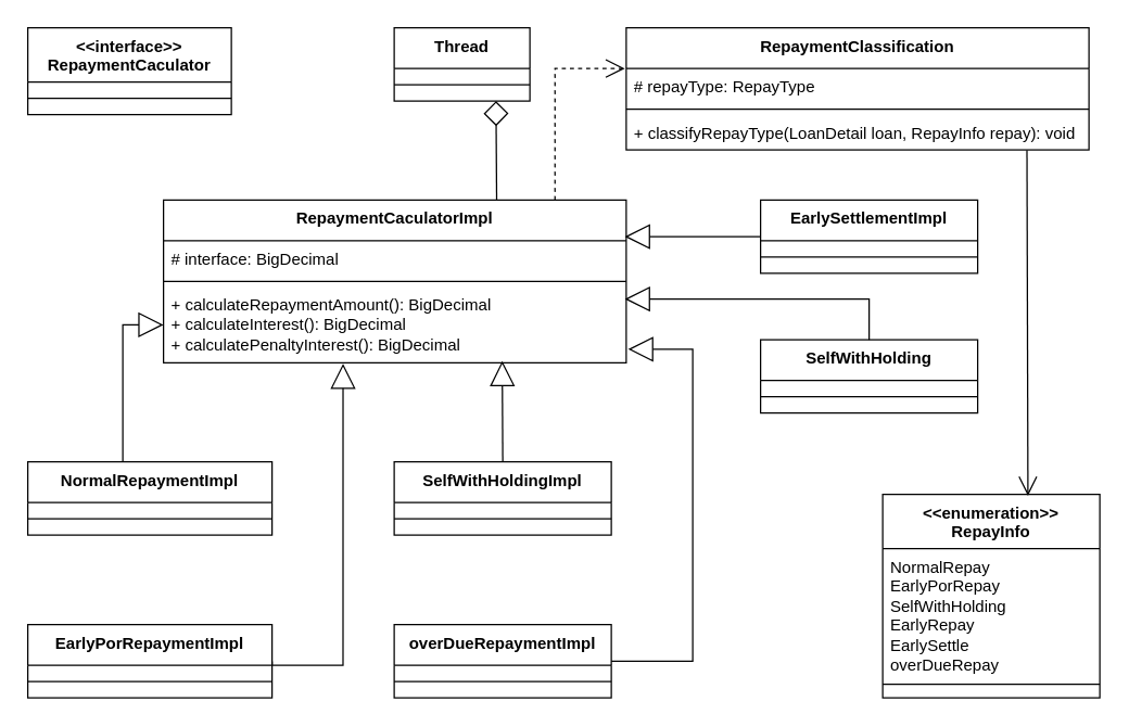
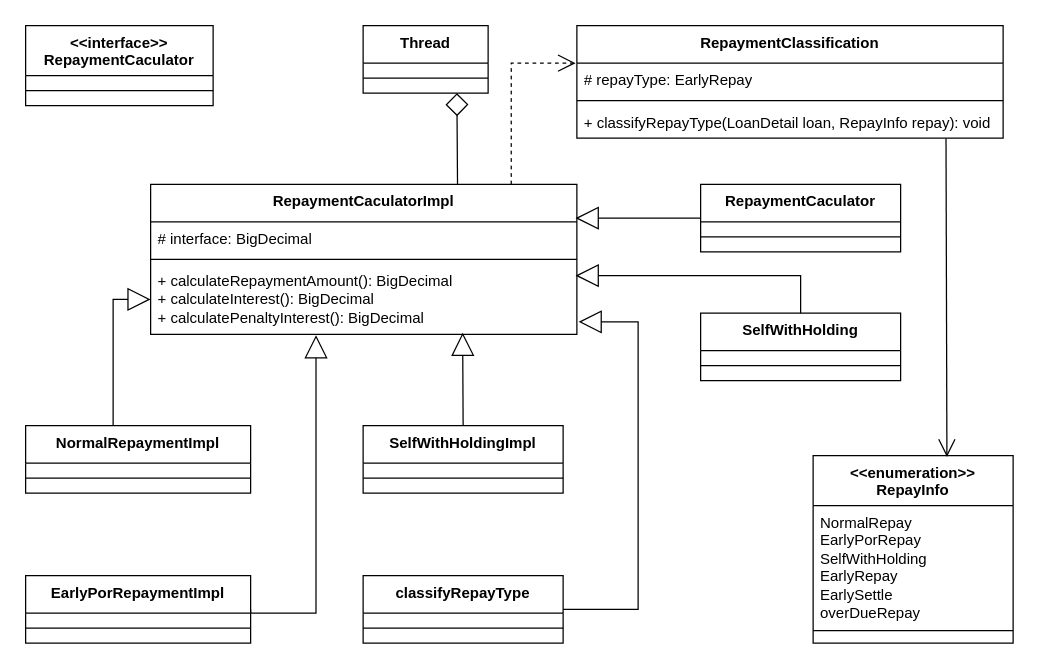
  <mxCell id="0" />
  <mxCell id="1" parent="0" />
  <mxCell id="2" value="&amp;lt;&amp;lt;interface&amp;gt;&amp;gt;&lt;br&gt;RepaymentCaculator" style="swimlane;fontStyle=1;align=center;verticalAlign=top;childLayout=stackLayout;horizontal=1;startSize=40;horizontalStack=0;resizeParent=1;resizeParentMax=0;resizeLast=0;collapsible=1;marginBottom=0;whiteSpace=wrap;html=1;" parent="1" vertex="1"><mxGeometry x="20" y="20" width="150" height="64" as="geometry" /></mxCell>
  <mxCell id="3" value="" style="line;strokeWidth=1;fillColor=none;align=left;verticalAlign=middle;spacingTop=-1;spacingLeft=3;spacingRight=3;rotatable=0;labelPosition=right;points=[];portConstraint=eastwest;strokeColor=inherit;" parent="2" vertex="1"><mxGeometry y="40" width="150" height="24" as="geometry" /></mxCell>
  <mxCell id="4" value="RepaymentCaculatorImpl" style="swimlane;fontStyle=1;align=center;verticalAlign=top;childLayout=stackLayout;horizontal=1;startSize=30;horizontalStack=0;resizeParent=1;resizeParentMax=0;resizeLast=0;collapsible=1;marginBottom=0;whiteSpace=wrap;html=1;" parent="1" vertex="1"><mxGeometry x="120" y="147" width="341" height="120" as="geometry" /></mxCell>
  <mxCell id="5" value="# interface: BigDecimal" style="text;strokeColor=none;fillColor=none;align=left;verticalAlign=top;spacingLeft=4;spacingRight=4;overflow=hidden;rotatable=0;points=[[0,0.5],[1,0.5]];portConstraint=eastwest;whiteSpace=wrap;html=1;" parent="4" vertex="1"><mxGeometry y="30" width="341" height="26" as="geometry" /></mxCell>
  <mxCell id="6" value="" style="line;strokeWidth=1;fillColor=none;align=left;verticalAlign=middle;spacingTop=-1;spacingLeft=3;spacingRight=3;rotatable=0;labelPosition=right;points=[];portConstraint=eastwest;strokeColor=inherit;" parent="4" vertex="1"><mxGeometry y="56" width="341" height="8" as="geometry" /></mxCell>
  <mxCell id="7" value="+&amp;nbsp;calculateRepaymentAmount(): BigDecimal&lt;br&gt;+ calculateInterest(): BigDecimal&lt;br&gt;+ calculatePenaltyInterest(): BigDecimal" style="text;strokeColor=none;fillColor=none;align=left;verticalAlign=top;spacingLeft=4;spacingRight=4;overflow=hidden;rotatable=0;points=[[0,0.5],[1,0.5]];portConstraint=eastwest;whiteSpace=wrap;html=1;" parent="4" vertex="1"><mxGeometry y="64" width="341" height="56" as="geometry" /></mxCell>
  <mxCell id="8" value="Thread" style="swimlane;fontStyle=1;align=center;verticalAlign=top;childLayout=stackLayout;horizontal=1;startSize=30;horizontalStack=0;resizeParent=1;resizeParentMax=0;resizeLast=0;collapsible=1;marginBottom=0;whiteSpace=wrap;html=1;" parent="1" vertex="1"><mxGeometry x="290" y="20" width="100" height="54" as="geometry" /></mxCell>
  <mxCell id="9" value="" style="line;strokeWidth=1;fillColor=none;align=left;verticalAlign=middle;spacingTop=-1;spacingLeft=3;spacingRight=3;rotatable=0;labelPosition=right;points=[];portConstraint=eastwest;strokeColor=inherit;" parent="8" vertex="1"><mxGeometry y="30" width="100" height="24" as="geometry" /></mxCell>
  <mxCell id="10" value="" style="endArrow=diamond;endSize=16;endFill=0;html=1;rounded=0;entryX=0.75;entryY=1;entryDx=0;entryDy=0;exitX=0.72;exitY=0.004;exitDx=0;exitDy=0;exitPerimeter=0;" parent="1" source="4" target="8" edge="1"><mxGeometry width="160" relative="1" as="geometry"><mxPoint x="365" y="140" as="sourcePoint" /><mxPoint x="340" y="80" as="targetPoint" /></mxGeometry></mxCell>
  <mxCell id="11" value="RepaymentClassification" style="swimlane;fontStyle=1;align=center;verticalAlign=top;childLayout=stackLayout;horizontal=1;startSize=30;horizontalStack=0;resizeParent=1;resizeParentMax=0;resizeLast=0;collapsible=1;marginBottom=0;whiteSpace=wrap;html=1;" parent="1" vertex="1"><mxGeometry x="461" y="20" width="341" height="90" as="geometry" /></mxCell>
- <mxCell id="12" value="# repayType: RepayType" style="text;strokeColor=none;fillColor=none;align=left;verticalAlign=top;spacingLeft=4;spacingRight=4;overflow=hidden;rotatable=0;points=[[0,0.5],[1,0.5]];portConstraint=eastwest;whiteSpace=wrap;html=1;" parent="11" vertex="1"><mxGeometry y="30" width="341" height="26" as="geometry" /></mxCell>
+ <mxCell id="12" value="# repayType: EarlyRepay" style="text;strokeColor=none;fillColor=none;align=left;verticalAlign=top;spacingLeft=4;spacingRight=4;overflow=hidden;rotatable=0;points=[[0,0.5],[1,0.5]];portConstraint=eastwest;whiteSpace=wrap;html=1;" parent="11" vertex="1"><mxGeometry y="30" width="341" height="26" as="geometry" /></mxCell>
  <mxCell id="13" value="" style="line;strokeWidth=1;fillColor=none;align=left;verticalAlign=middle;spacingTop=-1;spacingLeft=3;spacingRight=3;rotatable=0;labelPosition=right;points=[];portConstraint=eastwest;strokeColor=inherit;" parent="11" vertex="1"><mxGeometry y="56" width="341" height="8" as="geometry" /></mxCell>
  <mxCell id="14" value="+ classifyRepayType(LoanDetail loan, RepayInfo repay): void&amp;nbsp;" style="text;strokeColor=none;fillColor=none;align=left;verticalAlign=top;spacingLeft=4;spacingRight=4;overflow=hidden;rotatable=0;points=[[0,0.5],[1,0.5]];portConstraint=eastwest;whiteSpace=wrap;html=1;" parent="11" vertex="1"><mxGeometry y="64" width="341" height="26" as="geometry" /></mxCell>
  <mxCell id="15" value="" style="endArrow=open;endSize=12;dashed=1;html=1;rounded=0;exitX=0.846;exitY=0;exitDx=0;exitDy=0;exitPerimeter=0;edgeStyle=orthogonalEdgeStyle;" parent="1" source="4" edge="1"><mxGeometry width="160" relative="1" as="geometry"><mxPoint x="380" y="110" as="sourcePoint" /><mxPoint x="460" y="50" as="targetPoint" /><Array as="points"><mxPoint x="409" y="50" /><mxPoint x="461" y="50" /></Array></mxGeometry></mxCell>
  <mxCell id="16" value="&lt;b style=&quot;border-color: var(--border-color);&quot;&gt;&amp;lt;&amp;lt;enumeration&amp;gt;&amp;gt;&lt;br style=&quot;border-color: var(--border-color);&quot;&gt;RepayInfo&lt;br&gt;&lt;/b&gt;" style="swimlane;fontStyle=1;align=center;verticalAlign=top;childLayout=stackLayout;horizontal=1;startSize=40;horizontalStack=0;resizeParent=1;resizeParentMax=0;resizeLast=0;collapsible=1;marginBottom=0;whiteSpace=wrap;html=1;" parent="1" vertex="1"><mxGeometry x="650" y="364" width="160" height="150" as="geometry" /></mxCell>
  <mxCell id="17" value="NormalRepay&lt;br&gt;EarlyPorRepay&lt;br&gt;SelfWithHolding&lt;br&gt;EarlyRepay&lt;br&gt;EarlySettle&lt;br&gt;overDueRepay" style="text;strokeColor=none;fillColor=none;align=left;verticalAlign=top;spacingLeft=4;spacingRight=4;overflow=hidden;rotatable=0;points=[[0,0.5],[1,0.5]];portConstraint=eastwest;whiteSpace=wrap;html=1;" parent="16" vertex="1"><mxGeometry y="40" width="160" height="90" as="geometry" /></mxCell>
  <mxCell id="18" value="" style="line;strokeWidth=1;fillColor=none;align=left;verticalAlign=middle;spacingTop=-1;spacingLeft=3;spacingRight=3;rotatable=0;labelPosition=right;points=[];portConstraint=eastwest;strokeColor=inherit;" parent="16" vertex="1"><mxGeometry y="130" width="160" height="20" as="geometry" /></mxCell>
  <mxCell id="19" value="NormalRepaymentImpl" style="swimlane;fontStyle=1;align=center;verticalAlign=top;childLayout=stackLayout;horizontal=1;startSize=30;horizontalStack=0;resizeParent=1;resizeParentMax=0;resizeLast=0;collapsible=1;marginBottom=0;whiteSpace=wrap;html=1;" parent="1" vertex="1"><mxGeometry x="20" y="340" width="180" height="54" as="geometry" /></mxCell>
  <mxCell id="20" value="" style="line;strokeWidth=1;fillColor=none;align=left;verticalAlign=middle;spacingTop=-1;spacingLeft=3;spacingRight=3;rotatable=0;labelPosition=right;points=[];portConstraint=eastwest;strokeColor=inherit;" parent="19" vertex="1"><mxGeometry y="30" width="180" height="24" as="geometry" /></mxCell>
  <mxCell id="21" value="" style="endArrow=block;endSize=16;endFill=0;html=1;rounded=0;entryX=0;entryY=0.5;entryDx=0;entryDy=0;edgeStyle=orthogonalEdgeStyle;" parent="1" target="7" edge="1"><mxGeometry width="160" relative="1" as="geometry"><mxPoint x="90" y="340" as="sourcePoint" /><mxPoint x="300" y="300" as="targetPoint" /><Array as="points"><mxPoint x="90" y="340" /><mxPoint x="90" y="239" /></Array></mxGeometry></mxCell>
  <mxCell id="22" value="EarlyPorRepaymentImpl" style="swimlane;fontStyle=1;align=center;verticalAlign=top;childLayout=stackLayout;horizontal=1;startSize=30;horizontalStack=0;resizeParent=1;resizeParentMax=0;resizeLast=0;collapsible=1;marginBottom=0;whiteSpace=wrap;html=1;" parent="1" vertex="1"><mxGeometry x="20" y="460" width="180" height="54" as="geometry" /></mxCell>
  <mxCell id="23" value="" style="line;strokeWidth=1;fillColor=none;align=left;verticalAlign=middle;spacingTop=-1;spacingLeft=3;spacingRight=3;rotatable=0;labelPosition=right;points=[];portConstraint=eastwest;strokeColor=inherit;" parent="22" vertex="1"><mxGeometry y="30" width="180" height="24" as="geometry" /></mxCell>
  <mxCell id="24" value="" style="endArrow=block;endSize=16;endFill=0;html=1;rounded=0;entryX=0.388;entryY=1.011;entryDx=0;entryDy=0;entryPerimeter=0;edgeStyle=orthogonalEdgeStyle;exitX=1;exitY=0.5;exitDx=0;exitDy=0;" parent="1" source="22" target="7" edge="1"><mxGeometry width="160" relative="1" as="geometry"><mxPoint x="210" y="470" as="sourcePoint" /><mxPoint x="370" y="470" as="targetPoint" /><Array as="points"><mxPoint x="200" y="490" /><mxPoint x="252" y="490" /></Array></mxGeometry></mxCell>
  <mxCell id="25" value="SelfWithHoldingImpl" style="swimlane;fontStyle=1;align=center;verticalAlign=top;childLayout=stackLayout;horizontal=1;startSize=30;horizontalStack=0;resizeParent=1;resizeParentMax=0;resizeLast=0;collapsible=1;marginBottom=0;whiteSpace=wrap;html=1;" parent="1" vertex="1"><mxGeometry x="290" y="340" width="160" height="54" as="geometry" /></mxCell>
  <mxCell id="26" value="" style="line;strokeWidth=1;fillColor=none;align=left;verticalAlign=middle;spacingTop=-1;spacingLeft=3;spacingRight=3;rotatable=0;labelPosition=right;points=[];portConstraint=eastwest;strokeColor=inherit;" parent="25" vertex="1"><mxGeometry y="30" width="160" height="24" as="geometry" /></mxCell>
  <mxCell id="27" value="" style="endArrow=block;endSize=16;endFill=0;html=1;rounded=0;exitX=0.5;exitY=0;exitDx=0;exitDy=0;entryX=0.732;entryY=0.976;entryDx=0;entryDy=0;entryPerimeter=0;" parent="1" source="25" target="7" edge="1"><mxGeometry width="160" relative="1" as="geometry"><mxPoint x="320" y="310" as="sourcePoint" /><mxPoint x="480" y="310" as="targetPoint" /></mxGeometry></mxCell>
- <mxCell id="28" value="EarlySettlementImpl" style="swimlane;fontStyle=1;align=center;verticalAlign=top;childLayout=stackLayout;horizontal=1;startSize=30;horizontalStack=0;resizeParent=1;resizeParentMax=0;resizeLast=0;collapsible=1;marginBottom=0;whiteSpace=wrap;html=1;" parent="1" vertex="1"><mxGeometry x="560" y="147" width="160" height="54" as="geometry" /></mxCell>
+ <mxCell id="28" value="RepaymentCaculator" style="swimlane;fontStyle=1;align=center;verticalAlign=top;childLayout=stackLayout;horizontal=1;startSize=30;horizontalStack=0;resizeParent=1;resizeParentMax=0;resizeLast=0;collapsible=1;marginBottom=0;whiteSpace=wrap;html=1;" parent="1" vertex="1"><mxGeometry x="560" y="147" width="160" height="54" as="geometry" /></mxCell>
  <mxCell id="29" value="" style="line;strokeWidth=1;fillColor=none;align=left;verticalAlign=middle;spacingTop=-1;spacingLeft=3;spacingRight=3;rotatable=0;labelPosition=right;points=[];portConstraint=eastwest;strokeColor=inherit;" parent="28" vertex="1"><mxGeometry y="30" width="160" height="24" as="geometry" /></mxCell>
- <mxCell id="30" value="overDueRepaymentImpl" style="swimlane;fontStyle=1;align=center;verticalAlign=top;childLayout=stackLayout;horizontal=1;startSize=30;horizontalStack=0;resizeParent=1;resizeParentMax=0;resizeLast=0;collapsible=1;marginBottom=0;whiteSpace=wrap;html=1;" parent="1" vertex="1"><mxGeometry x="290" y="460" width="160" height="54" as="geometry" /></mxCell>
+ <mxCell id="30" value="classifyRepayType" style="swimlane;fontStyle=1;align=center;verticalAlign=top;childLayout=stackLayout;horizontal=1;startSize=30;horizontalStack=0;resizeParent=1;resizeParentMax=0;resizeLast=0;collapsible=1;marginBottom=0;whiteSpace=wrap;html=1;" parent="1" vertex="1"><mxGeometry x="290" y="460" width="160" height="54" as="geometry" /></mxCell>
  <mxCell id="31" value="" style="line;strokeWidth=1;fillColor=none;align=left;verticalAlign=middle;spacingTop=-1;spacingLeft=3;spacingRight=3;rotatable=0;labelPosition=right;points=[];portConstraint=eastwest;strokeColor=inherit;" parent="30" vertex="1"><mxGeometry y="30" width="160" height="24" as="geometry" /></mxCell>
  <mxCell id="32" value="" style="endArrow=block;endSize=16;endFill=0;html=1;rounded=0;entryX=1.004;entryY=0.821;entryDx=0;entryDy=0;entryPerimeter=0;edgeStyle=orthogonalEdgeStyle;exitX=1;exitY=0.5;exitDx=0;exitDy=0;" parent="1" target="7" edge="1" source="30"><mxGeometry width="160" relative="1" as="geometry"><mxPoint x="450" y="470" as="sourcePoint" /><mxPoint x="610" y="470" as="targetPoint" /><Array as="points"><mxPoint x="510" y="487" /><mxPoint x="510" y="257" /></Array></mxGeometry></mxCell>
  <mxCell id="33" value="SelfWithHolding" style="swimlane;fontStyle=1;align=center;verticalAlign=top;childLayout=stackLayout;horizontal=1;startSize=30;horizontalStack=0;resizeParent=1;resizeParentMax=0;resizeLast=0;collapsible=1;marginBottom=0;whiteSpace=wrap;html=1;" parent="1" vertex="1"><mxGeometry x="560" y="250" width="160" height="54" as="geometry" /></mxCell>
  <mxCell id="34" value="" style="endArrow=block;endSize=16;endFill=0;html=1;rounded=0;edgeStyle=orthogonalEdgeStyle;" parent="33" edge="1"><mxGeometry width="160" relative="1" as="geometry"><mxPoint x="80" as="sourcePoint" /><mxPoint x="-100" y="-30" as="targetPoint" /><Array as="points"><mxPoint x="80" y="-30" /></Array></mxGeometry></mxCell>
  <mxCell id="35" value="" style="line;strokeWidth=1;fillColor=none;align=left;verticalAlign=middle;spacingTop=-1;spacingLeft=3;spacingRight=3;rotatable=0;labelPosition=right;points=[];portConstraint=eastwest;strokeColor=inherit;" parent="33" vertex="1"><mxGeometry y="30" width="160" height="24" as="geometry" /></mxCell>
  <mxCell id="36" value="" style="endArrow=block;endSize=16;endFill=0;html=1;rounded=0;exitX=0;exitY=0.5;exitDx=0;exitDy=0;" parent="1" source="28" edge="1"><mxGeometry width="160" relative="1" as="geometry"><mxPoint x="540" y="220" as="sourcePoint" /><mxPoint x="460" y="174" as="targetPoint" /></mxGeometry></mxCell>
  <mxCell id="37" value="" style="endArrow=open;endFill=1;endSize=12;html=1;rounded=0;exitX=0.866;exitY=1.013;exitDx=0;exitDy=0;exitPerimeter=0;entryX=0.669;entryY=0.007;entryDx=0;entryDy=0;entryPerimeter=0;" parent="1" source="14" target="16" edge="1"><mxGeometry width="160" relative="1" as="geometry"><mxPoint x="760" y="140" as="sourcePoint" /><mxPoint x="756" y="340" as="targetPoint" /></mxGeometry></mxCell>
